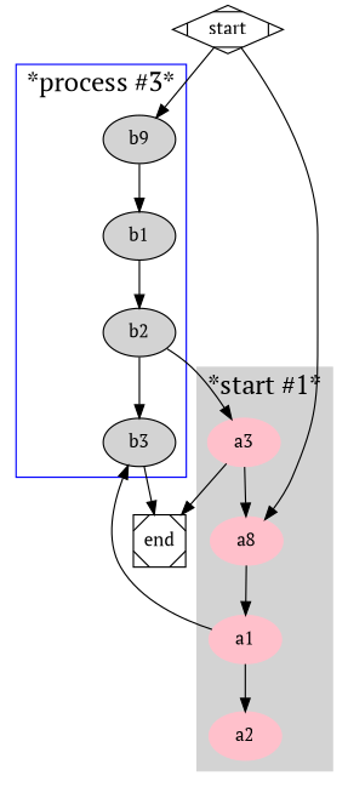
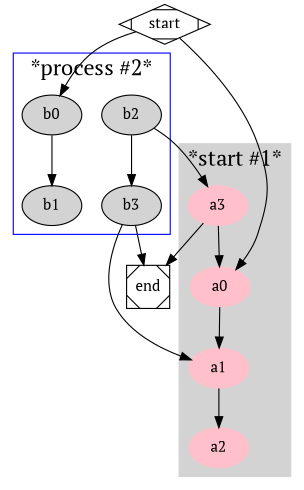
  digraph {
    fontname="PT Serif"
    node [fontname="PT Serif" style=filled]
    edge [fontname="PT Serif"]
-   a0 [color=pink label=a8]
+   a0 [color=pink]
    a1 [color=pink]
    a2 [color=pink]
    a3 [color=pink]
-   b0 [label=b9]
+   b0
    b1
    b2
    b3
    end [shape=Msquare style=""]
    start [shape=Mdiamond style=""]
    subgraph cluster_1 {
      color=lightgrey
      fontsize=20
      label="*start #1*"
      style=filled
      a0
      a1
      a2
      a3
    }
    subgraph cluster_2 {
      color=blue
      fontsize=20
-     label="*process #3*"
+     label="*process #2*"
      b0
      b1
      b2
      b3
    }
    a0 -> a1
    a1 -> a2
-   a1 -> b3
+   b3 -> a1
    a3 -> a0
    a3 -> end
    b0 -> b1
-   b1 -> b2
    b2 -> a3
    b2 -> b3
    b3 -> end
    start -> a0
    start -> b0
  }
